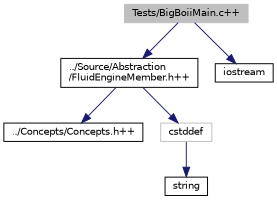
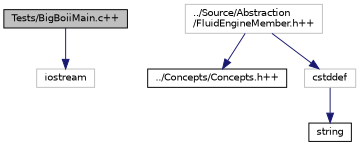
  digraph {
    node [color=black fillcolor=white fontname=Helvetica fontsize=10 shape=record style=filled]
    edge [color=midnightblue fontname=Helvetica fontsize=10 labelfontname=Helvetica labelfontsize=10 style=solid]
-   n1 [color=grey75 fillcolor=grey75 fontcolor=black height=0.2 label="Tests/BigBoiiMain.c++" width=0.4]
-   n2 [height=0.2 label="../Source/Abstraction\l/FluidEngineMember.h++" width=0.4]
-   n3 [height=0.2 label=iostream width=0.4]
+   n1 [fillcolor=grey75 fontcolor=black height=0.2 label="Tests/BigBoiiMain.c++" width=0.4]
+   n2 [color=grey75 height=0.2 label="../Source/Abstraction\l/FluidEngineMember.h++" width=0.4]
+   n3 [color=grey75 height=0.2 label=iostream width=0.4]
    n4 [height=0.2 label="../Concepts/Concepts.h++" width=0.4]
    n5 [color=grey75 height=0.2 label=cstddef width=0.4]
    n6 [height=0.2 label=string width=0.4]
-   n1 -> n2
    n1 -> n3
    n2 -> n4
    n2 -> n5
    n5 -> n6
  }
